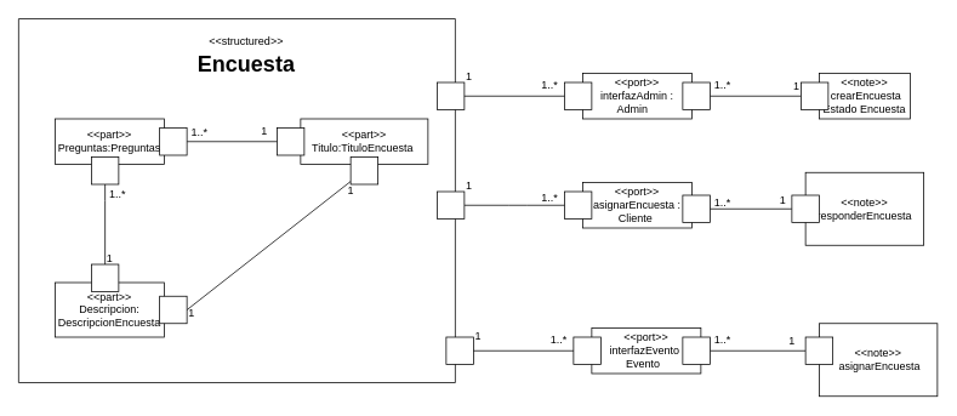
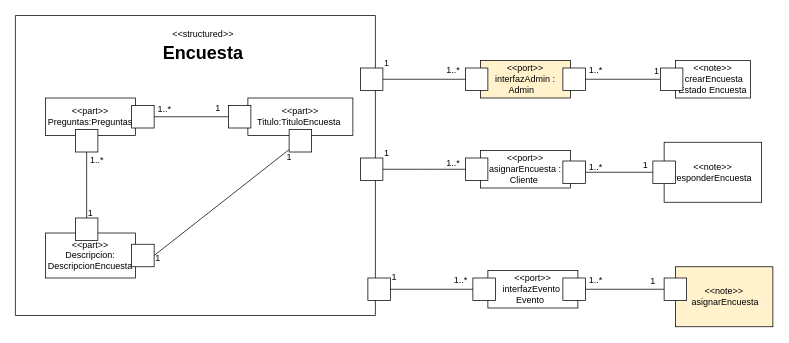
  <mxCell id="0" />
  <mxCell id="1" parent="0" />
  <mxCell id="2" style="edgeStyle=orthogonalEdgeStyle;rounded=1;orthogonalLoop=1;jettySize=auto;html=1;entryX=0;entryY=0.5;entryDx=0;entryDy=0;curved=0;endArrow=none;endFill=0;exitX=1;exitY=0.5;exitDx=0;exitDy=0;" edge="1" parent="1" source="15"><mxGeometry relative="1" as="geometry"><mxPoint x="627" y="225" as="targetPoint" /></mxGeometry></mxCell>
  <mxCell id="3" value="" style="verticalLabelPosition=bottom;verticalAlign=top;html=1;shape=mxgraph.basic.rect;fillColor2=none;strokeWidth=1;size=20;indent=5;" vertex="1" parent="1"><mxGeometry x="20" y="20" width="480" height="400" as="geometry" /></mxCell>
  <mxCell id="4" value="&lt;span style=&quot;font-size: 12px; font-weight: 400; text-wrap-mode: wrap;&quot;&gt;&amp;lt;&amp;lt;structured&amp;gt;&amp;gt;&lt;/span&gt;&lt;div&gt;Encuesta&lt;/div&gt;" style="text;strokeColor=none;fillColor=none;html=1;fontSize=24;fontStyle=1;verticalAlign=middle;align=center;" vertex="1" parent="1"><mxGeometry x="185" y="35" width="170" height="40" as="geometry" /></mxCell>
  <mxCell id="5" value="&lt;div&gt;&amp;lt;&amp;lt;part&amp;gt;&amp;gt;&lt;br&gt;D&lt;span style=&quot;background-color: transparent; color: light-dark(rgb(0, 0, 0), rgb(255, 255, 255));&quot;&gt;escripcion:&lt;br&gt;DescripcionEncuesta&lt;/span&gt;&lt;/div&gt;" style="html=1;whiteSpace=wrap;" vertex="1" parent="1"><mxGeometry x="60" y="310" width="120" height="60" as="geometry" /></mxCell>
  <mxCell id="6" value="&amp;lt;&amp;lt;part&amp;gt;&amp;gt;&lt;div&gt;Titulo:TituloEncuesta&amp;nbsp;&lt;/div&gt;" style="html=1;whiteSpace=wrap;" vertex="1" parent="1"><mxGeometry x="330" y="130" width="140" height="50" as="geometry" /></mxCell>
  <mxCell id="7" value="&amp;lt;&amp;lt;part&amp;gt;&amp;gt;&lt;br&gt;Preguntas:Preguntas&lt;span style=&quot;color: rgba(0, 0, 0, 0); font-family: monospace; font-size: 0px; text-align: start; text-wrap-mode: nowrap;&quot;&gt;%3CmxGraphModel%3E%3Croot%3E%3CmxCell%20id%3D%220%22%2F%3E%3CmxCell%20id%3D%221%22%20parent%3D%220%22%2F%3E%3CmxCell%20id%3D%222%22%20value%3D%22Contrato%22%20style%3D%22html%3D1%3BwhiteSpace%3Dwrap%3B%22%20vertex%3D%221%22%20parent%3D%221%22%3E%3CmxGeometry%20x%3D%22130%22%20y%3D%22130%22%20width%3D%22110%22%20height%3D%2250%22%20as%3D%22geometry%22%2F%3E%3C%2FmxCell%3E%3C%2Froot%3E%3C%2FmxGraphModel%3E&lt;/span&gt;" style="html=1;whiteSpace=wrap;" vertex="1" parent="1"><mxGeometry x="60" y="130" width="120" height="50" as="geometry" /></mxCell>
  <mxCell id="8" value="" style="text;strokeColor=none;fillColor=none;align=left;verticalAlign=middle;spacingTop=-1;spacingLeft=4;spacingRight=4;rotatable=0;labelPosition=right;points=[];portConstraint=eastwest;" vertex="1" parent="1"><mxGeometry x="330" y="180" width="20" height="14" as="geometry" /></mxCell>
  <mxCell id="9" style="edgeStyle=orthogonalEdgeStyle;rounded=0;orthogonalLoop=1;jettySize=auto;html=1;entryX=0.5;entryY=0;entryDx=0;entryDy=0;endArrow=none;endFill=0;" edge="1" parent="1" source="10" target="11"><mxGeometry relative="1" as="geometry"><Array as="points"><mxPoint x="115" y="220" /><mxPoint x="115" y="220" /></Array></mxGeometry></mxCell>
  <mxCell id="10" value="" style="rounded=0;whiteSpace=wrap;html=1;" vertex="1" parent="1"><mxGeometry x="100" y="172" width="30" height="30" as="geometry" /></mxCell>
  <mxCell id="11" value="" style="rounded=0;whiteSpace=wrap;html=1;" vertex="1" parent="1"><mxGeometry x="100" y="290" width="30" height="30" as="geometry" /></mxCell>
  <mxCell id="12" value="" style="rounded=0;whiteSpace=wrap;html=1;" vertex="1" parent="1"><mxGeometry x="304" y="140" width="30" height="30" as="geometry" /></mxCell>
  <mxCell id="13" style="edgeStyle=orthogonalEdgeStyle;rounded=0;orthogonalLoop=1;jettySize=auto;html=1;entryX=0;entryY=0.5;entryDx=0;entryDy=0;endArrow=none;endFill=0;" edge="1" parent="1" source="14" target="12"><mxGeometry relative="1" as="geometry" /></mxCell>
  <mxCell id="14" value="" style="rounded=0;whiteSpace=wrap;html=1;" vertex="1" parent="1"><mxGeometry x="175" y="140" width="30" height="30" as="geometry" /></mxCell>
  <mxCell id="15" value="" style="rounded=0;whiteSpace=wrap;html=1;" vertex="1" parent="1"><mxGeometry x="480" y="210" width="30" height="30" as="geometry" /></mxCell>
  <mxCell id="16" value="&lt;font style=&quot;vertical-align: inherit;&quot;&gt;&lt;font style=&quot;vertical-align: inherit;&quot;&gt;&amp;lt;&amp;lt;port&amp;gt;&amp;gt;&lt;/font&gt;&lt;/font&gt;&lt;div&gt;asignarEncuesta : Cliente&amp;nbsp;&lt;/div&gt;" style="html=1;whiteSpace=wrap;" vertex="1" parent="1"><mxGeometry x="640" y="200" width="120" height="50" as="geometry" /></mxCell>
  <mxCell id="17" value="" style="rounded=0;whiteSpace=wrap;html=1;" vertex="1" parent="1"><mxGeometry x="620" y="210" width="30" height="30" as="geometry" /></mxCell>
  <mxCell id="18" value="&lt;font style=&quot;vertical-align: inherit;&quot;&gt;&lt;font style=&quot;vertical-align: inherit;&quot;&gt;&amp;lt;&amp;lt;port&amp;gt;&amp;gt;&lt;/font&gt;&lt;/font&gt;&lt;div&gt;interfazEvento&amp;nbsp; Evento&amp;nbsp;&amp;nbsp;&lt;/div&gt;" style="html=1;whiteSpace=wrap;" vertex="1" parent="1"><mxGeometry x="650" y="360" width="120" height="50" as="geometry" /></mxCell>
- <mxCell id="19" value="&lt;font style=&quot;vertical-align: inherit;&quot;&gt;&lt;font style=&quot;vertical-align: inherit;&quot;&gt;&amp;lt;&amp;lt;port&amp;gt;&amp;gt;&lt;/font&gt;&lt;/font&gt;&lt;div&gt;interfazAdmin : Admin&amp;nbsp; &amp;nbsp;&lt;/div&gt;" style="html=1;whiteSpace=wrap;" vertex="1" parent="1"><mxGeometry x="640" y="80" width="120" height="50" as="geometry" /></mxCell>
+ <mxCell id="19" value="&lt;font style=&quot;vertical-align: inherit;&quot;&gt;&lt;font style=&quot;vertical-align: inherit;&quot;&gt;&amp;lt;&amp;lt;port&amp;gt;&amp;gt;&lt;/font&gt;&lt;/font&gt;&lt;div&gt;interfazAdmin : Admin&amp;nbsp; &amp;nbsp;&lt;/div&gt;" style="html=1;whiteSpace=wrap;fillColor=#fff2cc;" vertex="1" parent="1"><mxGeometry x="640" y="80" width="120" height="50" as="geometry" /></mxCell>
  <mxCell id="20" value="" style="rounded=0;whiteSpace=wrap;html=1;" vertex="1" parent="1"><mxGeometry x="480" y="90" width="30" height="30" as="geometry" /></mxCell>
  <mxCell id="21" value="" style="rounded=0;whiteSpace=wrap;html=1;" vertex="1" parent="1"><mxGeometry x="620" y="90" width="30" height="30" as="geometry" /></mxCell>
  <mxCell id="22" value="" style="rounded=0;whiteSpace=wrap;html=1;" vertex="1" parent="1"><mxGeometry x="490" y="370" width="30" height="30" as="geometry" /></mxCell>
  <mxCell id="23" value="" style="rounded=0;whiteSpace=wrap;html=1;" vertex="1" parent="1"><mxGeometry x="630" y="370" width="30" height="30" as="geometry" /></mxCell>
  <mxCell id="24" value="&lt;span style=&quot;font-weight: normal;&quot;&gt;&amp;lt;&amp;lt;note&amp;gt;&amp;gt;&lt;/span&gt;&lt;div&gt;&lt;span style=&quot;font-weight: 400;&quot;&gt;&amp;nbsp;crearEncuesta&lt;/span&gt;&lt;/div&gt;&lt;div&gt;&lt;span style=&quot;font-weight: 400;&quot;&gt;Estado Encuesta&lt;/span&gt;&lt;/div&gt;" style="html=1;whiteSpace=wrap;fontStyle=1" vertex="1" parent="1"><mxGeometry x="900" y="80" width="100" height="50" as="geometry" /></mxCell>
  <mxCell id="25" value="&amp;lt;&amp;lt;note&amp;gt;&amp;gt;&lt;div&gt;responderEncuesta&lt;/div&gt;" style="html=1;whiteSpace=wrap;" vertex="1" parent="1"><mxGeometry x="885" y="189" width="130" height="80" as="geometry" /></mxCell>
- <mxCell id="26" value="&amp;lt;&amp;lt;note&amp;gt;&amp;gt;&lt;div&gt;&amp;nbsp;asignarEncuesta&lt;/div&gt;" style="html=1;whiteSpace=wrap;" vertex="1" parent="1"><mxGeometry x="900" y="355" width="130" height="80" as="geometry" /></mxCell>
+ <mxCell id="26" value="&amp;lt;&amp;lt;note&amp;gt;&amp;gt;&lt;div&gt;&amp;nbsp;asignarEncuesta&lt;/div&gt;" style="html=1;whiteSpace=wrap;fillColor=#fff2cc;" vertex="1" parent="1"><mxGeometry x="900" y="355" width="130" height="80" as="geometry" /></mxCell>
  <mxCell id="27" style="rounded=0;orthogonalLoop=1;jettySize=auto;html=1;exitX=1;exitY=0.5;exitDx=0;exitDy=0;endArrow=none;endFill=0;" edge="1" parent="1" source="28" target="33"><mxGeometry relative="1" as="geometry" /></mxCell>
  <mxCell id="28" value="" style="rounded=0;whiteSpace=wrap;html=1;" vertex="1" parent="1"><mxGeometry x="750" y="90" width="30" height="30" as="geometry" /></mxCell>
  <mxCell id="29" style="rounded=0;orthogonalLoop=1;jettySize=auto;html=1;entryX=0;entryY=0.5;entryDx=0;entryDy=0;endArrow=none;endFill=0;" edge="1" parent="1" source="30" target="34"><mxGeometry relative="1" as="geometry" /></mxCell>
  <mxCell id="30" value="" style="rounded=0;whiteSpace=wrap;html=1;" vertex="1" parent="1"><mxGeometry x="750" y="214" width="30" height="30" as="geometry" /></mxCell>
  <mxCell id="31" style="rounded=0;orthogonalLoop=1;jettySize=auto;html=1;entryX=0;entryY=0.5;entryDx=0;entryDy=0;endArrow=none;endFill=0;" edge="1" parent="1" source="32" target="35"><mxGeometry relative="1" as="geometry" /></mxCell>
  <mxCell id="32" value="" style="rounded=0;whiteSpace=wrap;html=1;" vertex="1" parent="1"><mxGeometry x="750" y="370" width="30" height="30" as="geometry" /></mxCell>
  <mxCell id="33" value="" style="rounded=0;whiteSpace=wrap;html=1;" vertex="1" parent="1"><mxGeometry x="880" y="90" width="30" height="30" as="geometry" /></mxCell>
  <mxCell id="34" value="" style="rounded=0;whiteSpace=wrap;html=1;" vertex="1" parent="1"><mxGeometry x="870" y="214" width="30" height="30" as="geometry" /></mxCell>
  <mxCell id="35" value="" style="rounded=0;whiteSpace=wrap;html=1;" vertex="1" parent="1"><mxGeometry x="885" y="370" width="30" height="30" as="geometry" /></mxCell>
  <mxCell id="36" style="rounded=1;orthogonalLoop=1;jettySize=auto;html=1;entryX=0;entryY=0.5;entryDx=0;entryDy=0;endArrow=none;endFill=0;exitX=1;exitY=0.5;exitDx=0;exitDy=0;" edge="1" parent="1" source="22" target="23"><mxGeometry relative="1" as="geometry"><mxPoint x="660" y="394.5" as="targetPoint" /><mxPoint x="533" y="394.5" as="sourcePoint" /></mxGeometry></mxCell>
  <mxCell id="37" style="rounded=1;orthogonalLoop=1;jettySize=auto;html=1;entryX=0;entryY=0.5;entryDx=0;entryDy=0;endArrow=none;endFill=0;" edge="1" parent="1" source="20" target="21"><mxGeometry relative="1" as="geometry"><mxPoint x="647" y="114.38" as="targetPoint" /><mxPoint x="520" y="114.38" as="sourcePoint" /></mxGeometry></mxCell>
  <mxCell id="38" value="&lt;table&gt;&lt;tbody&gt;&lt;tr&gt;&lt;td data-start=&quot;2163&quot; data-end=&quot;2188&quot; data-col-size=&quot;sm&quot;&gt;&lt;/td&gt;&lt;/tr&gt;&lt;/tbody&gt;&lt;/table&gt;&lt;table&gt;&lt;tbody&gt;&lt;tr&gt;&lt;td data-start=&quot;2188&quot; data-end=&quot;2214&quot; data-col-size=&quot;sm&quot;&gt;1..*&lt;/td&gt;&lt;/tr&gt;&lt;/tbody&gt;&lt;/table&gt;" style="text;whiteSpace=wrap;html=1;" vertex="1" parent="1"><mxGeometry x="780" y="200" width="60" height="50" as="geometry" /></mxCell>
  <mxCell id="39" value="&lt;table&gt;&lt;tbody&gt;&lt;tr&gt;&lt;td data-start=&quot;2163&quot; data-end=&quot;2188&quot; data-col-size=&quot;sm&quot;&gt;&lt;/td&gt;&lt;/tr&gt;&lt;/tbody&gt;&lt;/table&gt;1" style="text;whiteSpace=wrap;html=1;" vertex="1" parent="1"><mxGeometry x="855" y="200" width="30" height="40" as="geometry" /></mxCell>
  <mxCell id="40" value="&lt;table&gt;&lt;tbody&gt;&lt;tr&gt;&lt;td data-start=&quot;2163&quot; data-end=&quot;2188&quot; data-col-size=&quot;sm&quot;&gt;&lt;/td&gt;&lt;/tr&gt;&lt;/tbody&gt;&lt;/table&gt;&lt;table&gt;&lt;tbody&gt;&lt;tr&gt;&lt;td data-start=&quot;2188&quot; data-end=&quot;2214&quot; data-col-size=&quot;sm&quot;&gt;1..*&lt;/td&gt;&lt;/tr&gt;&lt;/tbody&gt;&lt;/table&gt;" style="text;whiteSpace=wrap;html=1;" vertex="1" parent="1"><mxGeometry x="780" y="350" width="60" height="50" as="geometry" /></mxCell>
  <mxCell id="41" value="&lt;table&gt;&lt;tbody&gt;&lt;tr&gt;&lt;td data-start=&quot;2163&quot; data-end=&quot;2188&quot; data-col-size=&quot;sm&quot;&gt;&lt;/td&gt;&lt;/tr&gt;&lt;/tbody&gt;&lt;/table&gt;1" style="text;whiteSpace=wrap;html=1;" vertex="1" parent="1"><mxGeometry x="865" y="355" width="60" height="50" as="geometry" /></mxCell>
  <mxCell id="42" value="&lt;table&gt;&lt;tbody&gt;&lt;tr&gt;&lt;td data-start=&quot;2163&quot; data-end=&quot;2188&quot; data-col-size=&quot;sm&quot;&gt;&lt;/td&gt;&lt;/tr&gt;&lt;/tbody&gt;&lt;/table&gt;&lt;table&gt;&lt;tbody&gt;&lt;tr&gt;&lt;td data-start=&quot;2188&quot; data-end=&quot;2214&quot; data-col-size=&quot;sm&quot;&gt;1..*&lt;/td&gt;&lt;/tr&gt;&lt;/tbody&gt;&lt;/table&gt;" style="text;whiteSpace=wrap;html=1;" vertex="1" parent="1"><mxGeometry x="780" y="70" width="60" height="50" as="geometry" /></mxCell>
  <mxCell id="43" value="1" style="text;whiteSpace=wrap;html=1;" vertex="1" parent="1"><mxGeometry x="870" y="80" width="60" height="50" as="geometry" /></mxCell>
  <mxCell id="44" value="1" style="text;whiteSpace=wrap;html=1;" vertex="1" parent="1"><mxGeometry x="510" y="70" width="60" height="50" as="geometry" /></mxCell>
  <mxCell id="45" value="&lt;table&gt;&lt;tbody&gt;&lt;tr&gt;&lt;td data-start=&quot;2163&quot; data-end=&quot;2188&quot; data-col-size=&quot;sm&quot;&gt;&lt;/td&gt;&lt;/tr&gt;&lt;/tbody&gt;&lt;/table&gt;&lt;table&gt;&lt;tbody&gt;&lt;tr&gt;&lt;td data-start=&quot;2188&quot; data-end=&quot;2214&quot; data-col-size=&quot;sm&quot;&gt;1..*&lt;/td&gt;&lt;/tr&gt;&lt;/tbody&gt;&lt;/table&gt;" style="text;whiteSpace=wrap;html=1;" vertex="1" parent="1"><mxGeometry x="590" y="70" width="60" height="50" as="geometry" /></mxCell>
  <mxCell id="46" value="1" style="text;whiteSpace=wrap;html=1;" vertex="1" parent="1"><mxGeometry x="510" y="190" width="60" height="50" as="geometry" /></mxCell>
  <mxCell id="47" value="&lt;table&gt;&lt;tbody&gt;&lt;tr&gt;&lt;td data-start=&quot;2163&quot; data-end=&quot;2188&quot; data-col-size=&quot;sm&quot;&gt;&lt;/td&gt;&lt;/tr&gt;&lt;/tbody&gt;&lt;/table&gt;&lt;table&gt;&lt;tbody&gt;&lt;tr&gt;&lt;td data-start=&quot;2188&quot; data-end=&quot;2214&quot; data-col-size=&quot;sm&quot;&gt;1..*&lt;/td&gt;&lt;/tr&gt;&lt;/tbody&gt;&lt;/table&gt;" style="text;whiteSpace=wrap;html=1;" vertex="1" parent="1"><mxGeometry x="590" y="194" width="60" height="50" as="geometry" /></mxCell>
  <mxCell id="48" value="1" style="text;whiteSpace=wrap;html=1;" vertex="1" parent="1"><mxGeometry x="520" y="355" width="60" height="50" as="geometry" /></mxCell>
  <mxCell id="49" value="&lt;table&gt;&lt;tbody&gt;&lt;tr&gt;&lt;td data-start=&quot;2163&quot; data-end=&quot;2188&quot; data-col-size=&quot;sm&quot;&gt;&lt;/td&gt;&lt;/tr&gt;&lt;/tbody&gt;&lt;/table&gt;&lt;table&gt;&lt;tbody&gt;&lt;tr&gt;&lt;td data-start=&quot;2188&quot; data-end=&quot;2214&quot; data-col-size=&quot;sm&quot;&gt;1..*&lt;/td&gt;&lt;/tr&gt;&lt;/tbody&gt;&lt;/table&gt;" style="text;whiteSpace=wrap;html=1;" vertex="1" parent="1"><mxGeometry x="600" y="350" width="60" height="50" as="geometry" /></mxCell>
  <mxCell id="50" value="" style="rounded=0;whiteSpace=wrap;html=1;" vertex="1" parent="1"><mxGeometry x="175" y="325" width="30" height="30" as="geometry" /></mxCell>
  <mxCell id="51" style="rounded=0;orthogonalLoop=1;jettySize=auto;html=1;entryX=1;entryY=0.5;entryDx=0;entryDy=0;startArrow=none;startFill=0;endArrow=none;endFill=0;" edge="1" parent="1" source="52" target="50"><mxGeometry relative="1" as="geometry" /></mxCell>
  <mxCell id="52" value="" style="rounded=0;whiteSpace=wrap;html=1;" vertex="1" parent="1"><mxGeometry x="385" y="172" width="30" height="30" as="geometry" /></mxCell>
  <mxCell id="53" value="1" style="text;whiteSpace=wrap;html=1;" vertex="1" parent="1"><mxGeometry x="285" y="130" width="60" height="50" as="geometry" /></mxCell>
  <mxCell id="54" value="1" style="text;whiteSpace=wrap;html=1;" vertex="1" parent="1"><mxGeometry x="380" y="195" width="60" height="50" as="geometry" /></mxCell>
  <mxCell id="55" value="1" style="text;whiteSpace=wrap;html=1;" vertex="1" parent="1"><mxGeometry x="205" y="330" width="60" height="50" as="geometry" /></mxCell>
  <mxCell id="56" value="&lt;table&gt;&lt;tbody&gt;&lt;tr&gt;&lt;td data-start=&quot;2163&quot; data-end=&quot;2188&quot; data-col-size=&quot;sm&quot;&gt;&lt;/td&gt;&lt;/tr&gt;&lt;/tbody&gt;&lt;/table&gt;&lt;table&gt;&lt;tbody&gt;&lt;tr&gt;&lt;td data-start=&quot;2188&quot; data-end=&quot;2214&quot; data-col-size=&quot;sm&quot;&gt;1..*&lt;/td&gt;&lt;/tr&gt;&lt;/tbody&gt;&lt;/table&gt;" style="text;whiteSpace=wrap;html=1;" vertex="1" parent="1"><mxGeometry x="205" y="122" width="60" height="50" as="geometry" /></mxCell>
  <mxCell id="57" value="&lt;table&gt;&lt;tbody&gt;&lt;tr&gt;&lt;td data-start=&quot;2163&quot; data-end=&quot;2188&quot; data-col-size=&quot;sm&quot;&gt;&lt;/td&gt;&lt;/tr&gt;&lt;/tbody&gt;&lt;/table&gt;&lt;table&gt;&lt;tbody&gt;&lt;tr&gt;&lt;td data-start=&quot;2188&quot; data-end=&quot;2214&quot; data-col-size=&quot;sm&quot;&gt;1..*&lt;/td&gt;&lt;/tr&gt;&lt;/tbody&gt;&lt;/table&gt;" style="text;whiteSpace=wrap;html=1;" vertex="1" parent="1"><mxGeometry x="115" y="190" width="60" height="50" as="geometry" /></mxCell>
  <mxCell id="58" value="1" style="text;whiteSpace=wrap;html=1;" vertex="1" parent="1"><mxGeometry x="115" y="270" width="60" height="50" as="geometry" /></mxCell>
